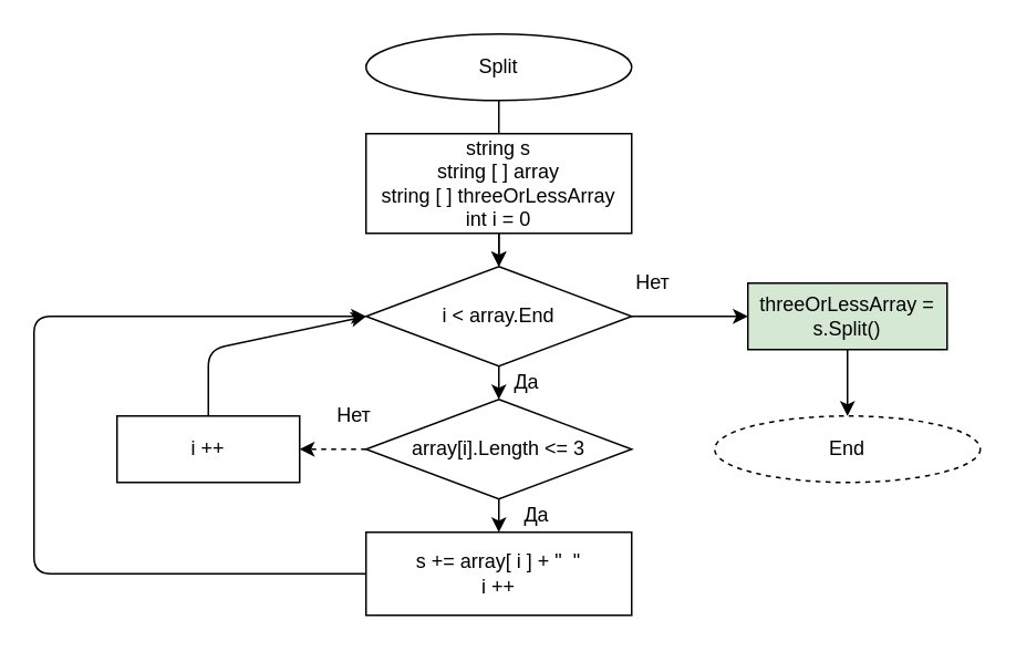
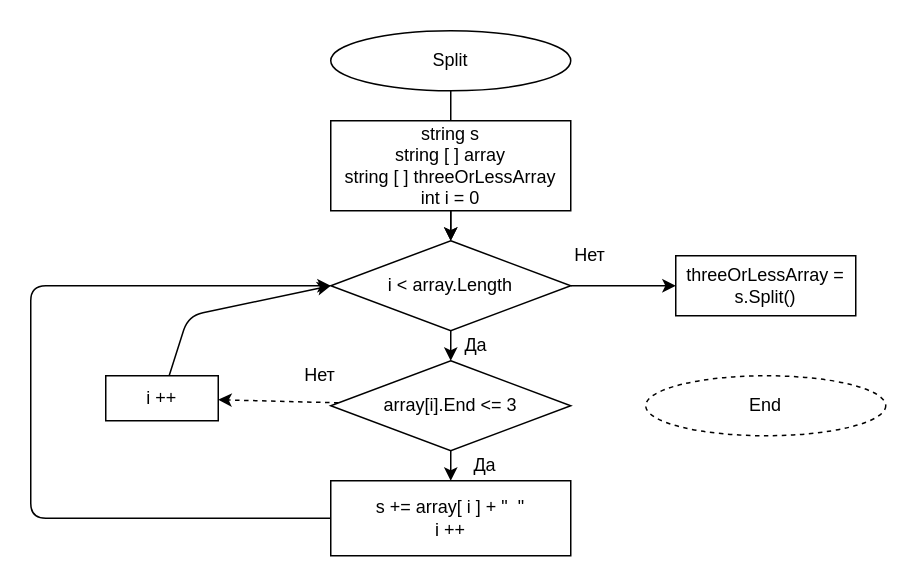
  <mxCell id="0" />
  <mxCell id="1" parent="0" />
  <mxCell id="2" value="" style="edgeStyle=none;html=1;" edge="1" parent="1" source="3" target="15"><mxGeometry relative="1" as="geometry" /></mxCell>
  <mxCell id="3" value="Split" style="ellipse;whiteSpace=wrap;html=1;" vertex="1" parent="1"><mxGeometry x="220" y="20" width="160" height="40" as="geometry" /></mxCell>
  <mxCell id="4" value="" style="edgeStyle=none;html=1;" edge="1" parent="1" source="5" target="15"><mxGeometry relative="1" as="geometry" /></mxCell>
  <mxCell id="5" value="string s&lt;br&gt;string [ ] array&lt;br&gt;string [ ] threeOrLessArray&lt;br&gt;int i = 0" style="rounded=0;whiteSpace=wrap;html=1;" vertex="1" parent="1"><mxGeometry x="220" y="80" width="160" height="60" as="geometry" /></mxCell>
  <mxCell id="6" style="edgeStyle=none;html=1;entryX=0;entryY=0.5;entryDx=0;entryDy=0;" edge="1" parent="1" source="7" target="15"><mxGeometry relative="1" as="geometry"><mxPoint x="20" y="345" as="targetPoint" /><Array as="points"><mxPoint x="20" y="345" /><mxPoint x="20" y="190" /></Array></mxGeometry></mxCell>
  <mxCell id="7" value="s += array[ i ] + &quot;&amp;nbsp; &quot;&lt;br&gt;i ++" style="rounded=0;whiteSpace=wrap;html=1;" vertex="1" parent="1"><mxGeometry x="220" y="320" width="160" height="50" as="geometry" /></mxCell>
  <mxCell id="8" style="edgeStyle=none;html=1;entryX=0;entryY=0.5;entryDx=0;entryDy=0;" edge="1" parent="1" source="9" target="15"><mxGeometry relative="1" as="geometry"><Array as="points"><mxPoint x="125" y="210" /></Array></mxGeometry></mxCell>
- <mxCell id="9" value="i ++" style="rounded=0;whiteSpace=wrap;html=1;" vertex="1" parent="1"><mxGeometry x="70" y="250" width="110" height="40" as="geometry" /></mxCell>
+ <mxCell id="9" value="i ++" style="rounded=0;whiteSpace=wrap;html=1;" vertex="1" parent="1"><mxGeometry x="70" y="250" width="75" height="30" as="geometry" /></mxCell>
  <mxCell id="10" value="" style="edgeStyle=none;html=1;" edge="1" parent="1" source="12" target="7"><mxGeometry relative="1" as="geometry" /></mxCell>
  <mxCell id="11" value="" style="edgeStyle=none;html=1;dashed=1;" edge="1" parent="1" source="12" target="9"><mxGeometry relative="1" as="geometry" /></mxCell>
- <mxCell id="12" value="&lt;span&gt;array[i].Length &amp;lt;= 3&lt;/span&gt;" style="rhombus;whiteSpace=wrap;html=1;" vertex="1" parent="1"><mxGeometry x="220" y="240" width="160" height="60" as="geometry" /></mxCell>
+ <mxCell id="12" value="&lt;span&gt;array[i].End &amp;lt;= 3&lt;/span&gt;" style="rhombus;whiteSpace=wrap;html=1;" vertex="1" parent="1"><mxGeometry x="220" y="240" width="160" height="60" as="geometry" /></mxCell>
  <mxCell id="13" value="" style="edgeStyle=none;html=1;" edge="1" parent="1" source="15" target="12"><mxGeometry relative="1" as="geometry" /></mxCell>
  <mxCell id="14" style="edgeStyle=none;html=1;" edge="1" parent="1" source="15"><mxGeometry relative="1" as="geometry"><mxPoint x="450" y="190" as="targetPoint" /></mxGeometry></mxCell>
- <mxCell id="15" value="i &amp;lt; array.End" style="rhombus;whiteSpace=wrap;html=1;" vertex="1" parent="1"><mxGeometry x="220" y="160" width="160" height="60" as="geometry" /></mxCell>
+ <mxCell id="15" value="i &amp;lt; array.Length" style="rhombus;whiteSpace=wrap;html=1;" vertex="1" parent="1"><mxGeometry x="220" y="160" width="160" height="60" as="geometry" /></mxCell>
  <mxCell id="16" value="Да" style="text;html=1;strokeColor=none;fillColor=none;align=center;verticalAlign=middle;whiteSpace=wrap;rounded=0;" vertex="1" parent="1"><mxGeometry x="294" y="220" width="46" height="20" as="geometry" /></mxCell>
  <mxCell id="17" value="Да" style="text;html=1;strokeColor=none;fillColor=none;align=center;verticalAlign=middle;whiteSpace=wrap;rounded=0;" vertex="1" parent="1"><mxGeometry x="300" y="300" width="46" height="20" as="geometry" /></mxCell>
  <mxCell id="18" value="Нет" style="text;html=1;strokeColor=none;fillColor=none;align=center;verticalAlign=middle;whiteSpace=wrap;rounded=0;" vertex="1" parent="1"><mxGeometry x="370" y="160" width="46" height="20" as="geometry" /></mxCell>
  <mxCell id="19" value="Нет" style="text;html=1;strokeColor=none;fillColor=none;align=center;verticalAlign=middle;whiteSpace=wrap;rounded=0;" vertex="1" parent="1"><mxGeometry x="190" y="240" width="46" height="20" as="geometry" /></mxCell>
- <mxCell id="20" value="" style="edgeStyle=none;html=1;" edge="1" parent="1" source="21" target="22"><mxGeometry relative="1" as="geometry" /></mxCell>
- <mxCell id="21" value="&lt;span&gt;threeOrLessArray = s.Split()&lt;/span&gt;" style="rounded=0;whiteSpace=wrap;html=1;fillColor=#d5e8d4;" vertex="1" parent="1"><mxGeometry x="450" y="170" width="120" height="40" as="geometry" /></mxCell>
+ <mxCell id="21" value="&lt;span&gt;threeOrLessArray = s.Split()&lt;/span&gt;" style="rounded=0;whiteSpace=wrap;html=1;" vertex="1" parent="1"><mxGeometry x="450" y="170" width="120" height="40" as="geometry" /></mxCell>
  <mxCell id="22" value="End" style="ellipse;whiteSpace=wrap;html=1;dashed=1;" vertex="1" parent="1"><mxGeometry x="430" y="250" width="160" height="40" as="geometry" /></mxCell>
